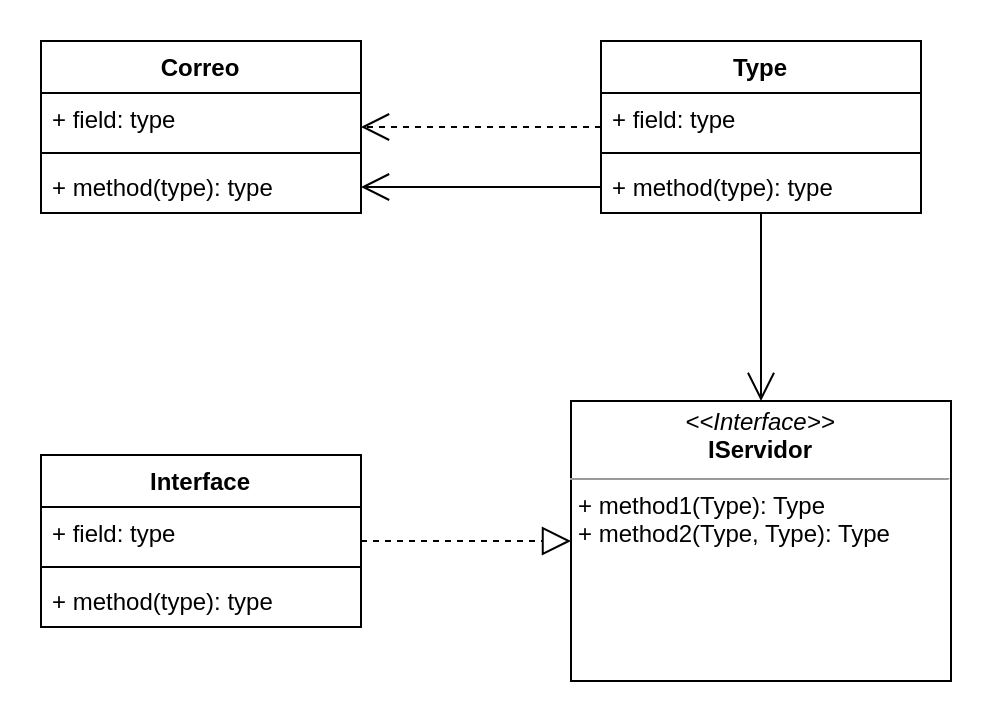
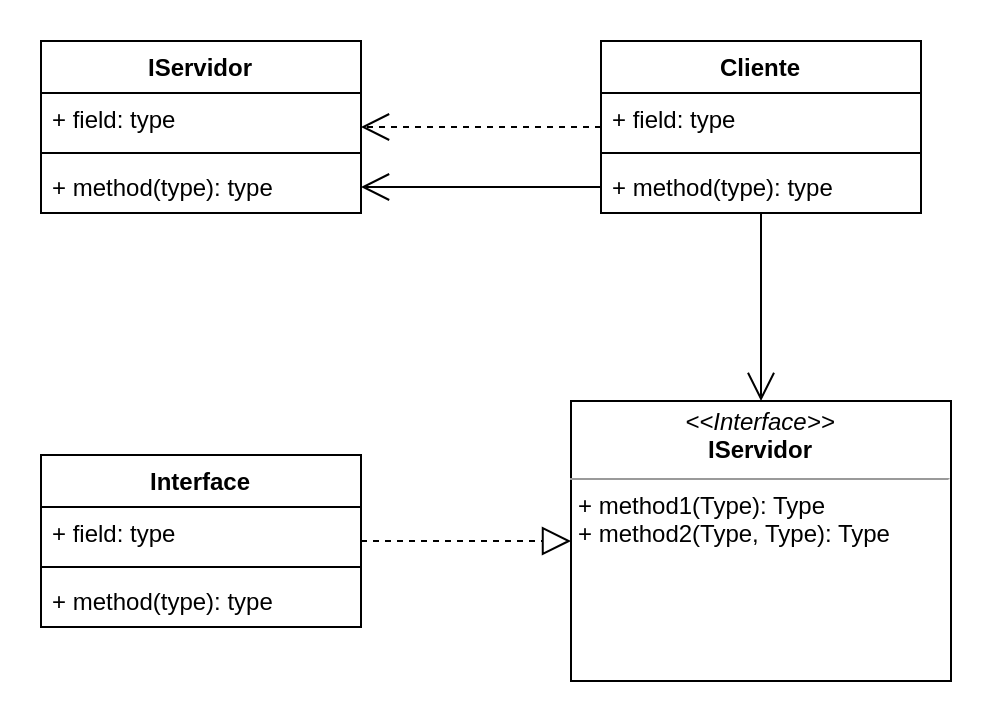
  <mxCell id="0" />
  <mxCell id="1" parent="0" />
- <mxCell id="2" value="Correo" style="swimlane;fontStyle=1;align=center;verticalAlign=top;childLayout=stackLayout;horizontal=1;startSize=26;horizontalStack=0;resizeParent=1;resizeParentMax=0;resizeLast=0;collapsible=1;marginBottom=0;" vertex="1" parent="1"><mxGeometry x="20" y="20" width="160" height="86" as="geometry" /></mxCell>
+ <mxCell id="2" value="IServidor" style="swimlane;fontStyle=1;align=center;verticalAlign=top;childLayout=stackLayout;horizontal=1;startSize=26;horizontalStack=0;resizeParent=1;resizeParentMax=0;resizeLast=0;collapsible=1;marginBottom=0;" vertex="1" parent="1"><mxGeometry x="20" y="20" width="160" height="86" as="geometry" /></mxCell>
  <mxCell id="3" value="+ field: type" style="text;strokeColor=none;fillColor=none;align=left;verticalAlign=top;spacingLeft=4;spacingRight=4;overflow=hidden;rotatable=0;points=[[0,0.5],[1,0.5]];portConstraint=eastwest;" vertex="1" parent="2"><mxGeometry y="26" width="160" height="26" as="geometry" /></mxCell>
  <mxCell id="4" value="" style="line;strokeWidth=1;fillColor=none;align=left;verticalAlign=middle;spacingTop=-1;spacingLeft=3;spacingRight=3;rotatable=0;labelPosition=right;points=[];portConstraint=eastwest;" vertex="1" parent="2"><mxGeometry y="52" width="160" height="8" as="geometry" /></mxCell>
  <mxCell id="5" value="+ method(type): type" style="text;strokeColor=none;fillColor=none;align=left;verticalAlign=top;spacingLeft=4;spacingRight=4;overflow=hidden;rotatable=0;points=[[0,0.5],[1,0.5]];portConstraint=eastwest;" vertex="1" parent="2"><mxGeometry y="60" width="160" height="26" as="geometry" /></mxCell>
- <mxCell id="6" value="Type" style="swimlane;fontStyle=1;align=center;verticalAlign=top;childLayout=stackLayout;horizontal=1;startSize=26;horizontalStack=0;resizeParent=1;resizeParentMax=0;resizeLast=0;collapsible=1;marginBottom=0;" vertex="1" parent="1"><mxGeometry x="300" y="20" width="160" height="86" as="geometry" /></mxCell>
+ <mxCell id="6" value="Cliente" style="swimlane;fontStyle=1;align=center;verticalAlign=top;childLayout=stackLayout;horizontal=1;startSize=26;horizontalStack=0;resizeParent=1;resizeParentMax=0;resizeLast=0;collapsible=1;marginBottom=0;" vertex="1" parent="1"><mxGeometry x="300" y="20" width="160" height="86" as="geometry" /></mxCell>
  <mxCell id="7" value="+ field: type" style="text;strokeColor=none;fillColor=none;align=left;verticalAlign=top;spacingLeft=4;spacingRight=4;overflow=hidden;rotatable=0;points=[[0,0.5],[1,0.5]];portConstraint=eastwest;" vertex="1" parent="6"><mxGeometry y="26" width="160" height="26" as="geometry" /></mxCell>
  <mxCell id="8" value="" style="line;strokeWidth=1;fillColor=none;align=left;verticalAlign=middle;spacingTop=-1;spacingLeft=3;spacingRight=3;rotatable=0;labelPosition=right;points=[];portConstraint=eastwest;" vertex="1" parent="6"><mxGeometry y="52" width="160" height="8" as="geometry" /></mxCell>
  <mxCell id="9" value="+ method(type): type" style="text;strokeColor=none;fillColor=none;align=left;verticalAlign=top;spacingLeft=4;spacingRight=4;overflow=hidden;rotatable=0;points=[[0,0.5],[1,0.5]];portConstraint=eastwest;" vertex="1" parent="6"><mxGeometry y="60" width="160" height="26" as="geometry" /></mxCell>
  <mxCell id="10" value="&lt;p style=&quot;margin: 0px ; margin-top: 4px ; text-align: center&quot;&gt;&lt;i&gt;&amp;lt;&amp;lt;Interface&amp;gt;&amp;gt;&lt;/i&gt;&lt;br&gt;&lt;b&gt;IServidor&lt;/b&gt;&lt;/p&gt;&lt;hr size=&quot;1&quot;&gt;&lt;p style=&quot;margin: 0px ; margin-left: 4px&quot;&gt;+ method1(Type): Type&lt;br&gt;+ method2(Type, Type): Type&lt;/p&gt;" style="verticalAlign=top;align=left;overflow=fill;fontSize=12;fontFamily=Helvetica;html=1;" vertex="1" parent="1"><mxGeometry x="285" y="200" width="190" height="140" as="geometry" /></mxCell>
  <mxCell id="11" value="Interface" style="swimlane;fontStyle=1;align=center;verticalAlign=top;childLayout=stackLayout;horizontal=1;startSize=26;horizontalStack=0;resizeParent=1;resizeParentMax=0;resizeLast=0;collapsible=1;marginBottom=0;" vertex="1" parent="1"><mxGeometry x="20" y="227" width="160" height="86" as="geometry" /></mxCell>
  <mxCell id="12" value="+ field: type" style="text;strokeColor=none;fillColor=none;align=left;verticalAlign=top;spacingLeft=4;spacingRight=4;overflow=hidden;rotatable=0;points=[[0,0.5],[1,0.5]];portConstraint=eastwest;" vertex="1" parent="11"><mxGeometry y="26" width="160" height="26" as="geometry" /></mxCell>
  <mxCell id="13" value="" style="line;strokeWidth=1;fillColor=none;align=left;verticalAlign=middle;spacingTop=-1;spacingLeft=3;spacingRight=3;rotatable=0;labelPosition=right;points=[];portConstraint=eastwest;" vertex="1" parent="11"><mxGeometry y="52" width="160" height="8" as="geometry" /></mxCell>
  <mxCell id="14" value="+ method(type): type" style="text;strokeColor=none;fillColor=none;align=left;verticalAlign=top;spacingLeft=4;spacingRight=4;overflow=hidden;rotatable=0;points=[[0,0.5],[1,0.5]];portConstraint=eastwest;" vertex="1" parent="11"><mxGeometry y="60" width="160" height="26" as="geometry" /></mxCell>
  <mxCell id="15" value="" style="endArrow=open;endFill=1;endSize=12;html=1;dashed=1;" edge="1" parent="1" source="6" target="2"><mxGeometry width="160" relative="1" as="geometry"><mxPoint x="50" y="120" as="sourcePoint" /><mxPoint x="210" y="120" as="targetPoint" /></mxGeometry></mxCell>
  <mxCell id="16" value="" style="endArrow=open;endFill=1;endSize=12;html=1;entryX=1;entryY=0.5;entryDx=0;entryDy=0;exitX=0;exitY=0.5;exitDx=0;exitDy=0;" edge="1" parent="1" source="9" target="5"><mxGeometry width="160" relative="1" as="geometry"><mxPoint x="160" y="140" as="sourcePoint" /><mxPoint x="320" y="140" as="targetPoint" /></mxGeometry></mxCell>
  <mxCell id="17" value="" style="endArrow=open;endFill=1;endSize=12;html=1;" edge="1" parent="1" source="6" target="10"><mxGeometry width="160" relative="1" as="geometry"><mxPoint x="170" y="-80" as="sourcePoint" /><mxPoint x="330" y="-80" as="targetPoint" /></mxGeometry></mxCell>
  <mxCell id="18" value="" style="endArrow=block;dashed=1;endFill=0;endSize=12;html=1;" edge="1" parent="1" source="11" target="10"><mxGeometry width="160" relative="1" as="geometry"><mxPoint x="50" y="120" as="sourcePoint" /><mxPoint x="210" y="120" as="targetPoint" /></mxGeometry></mxCell>
